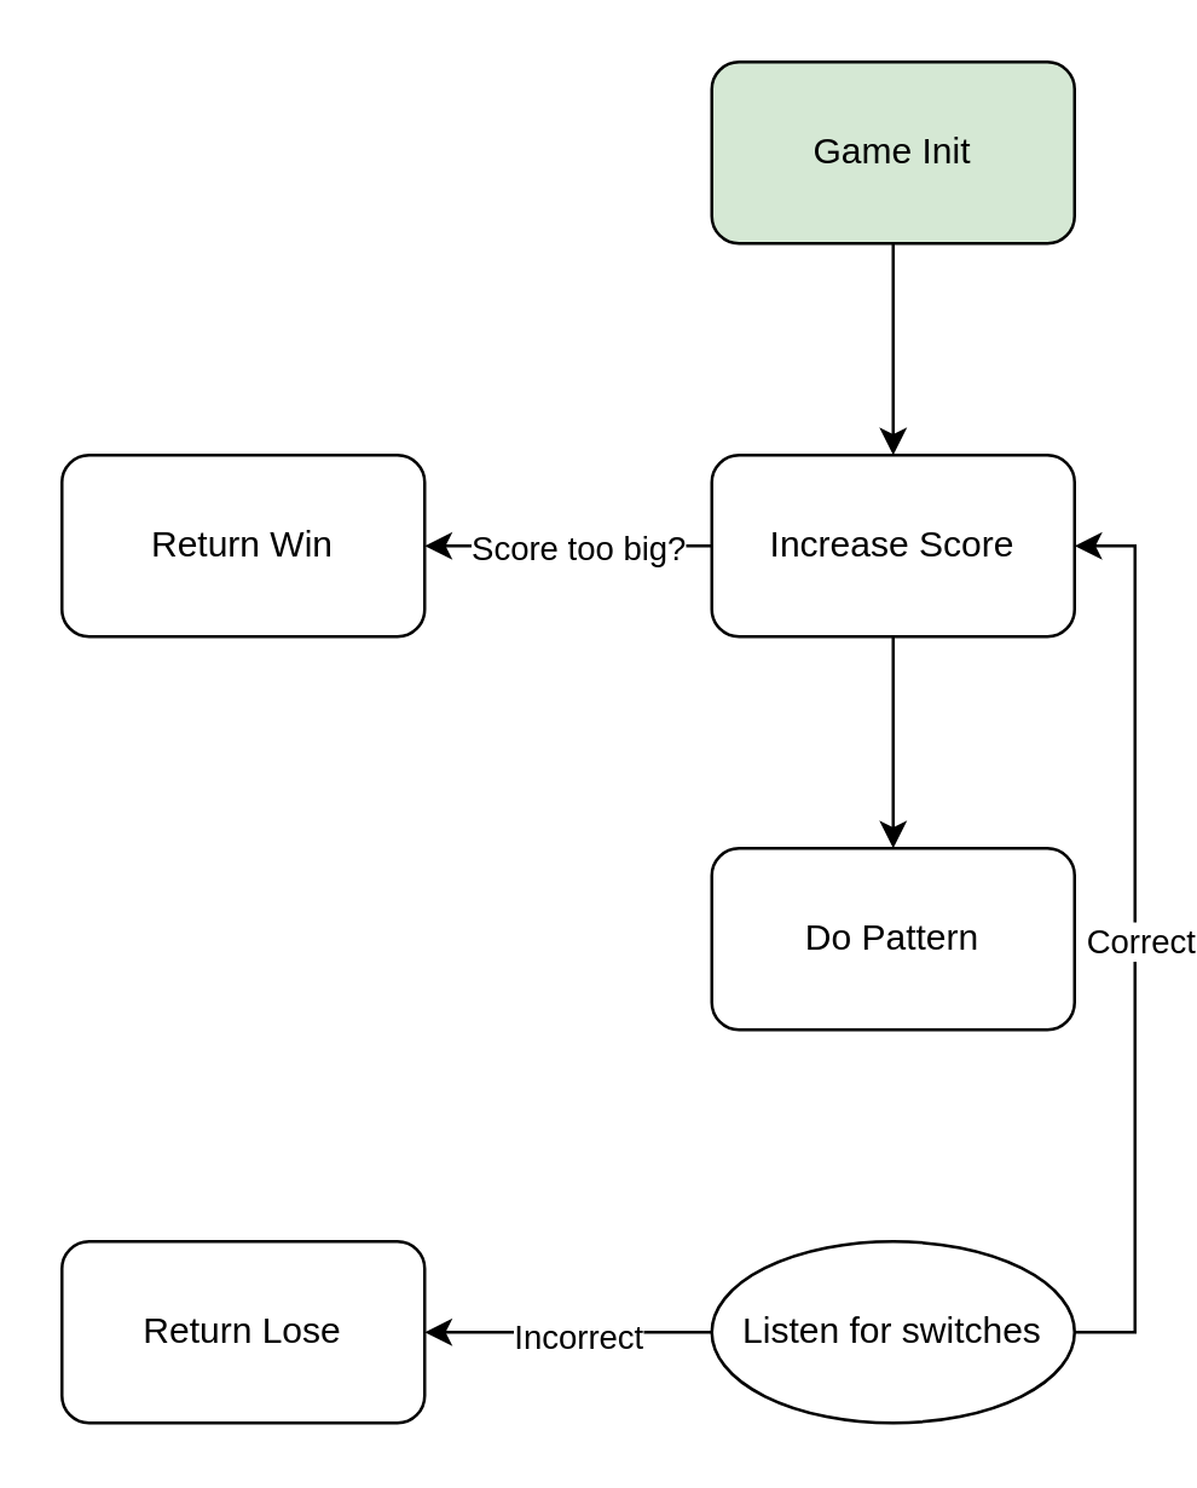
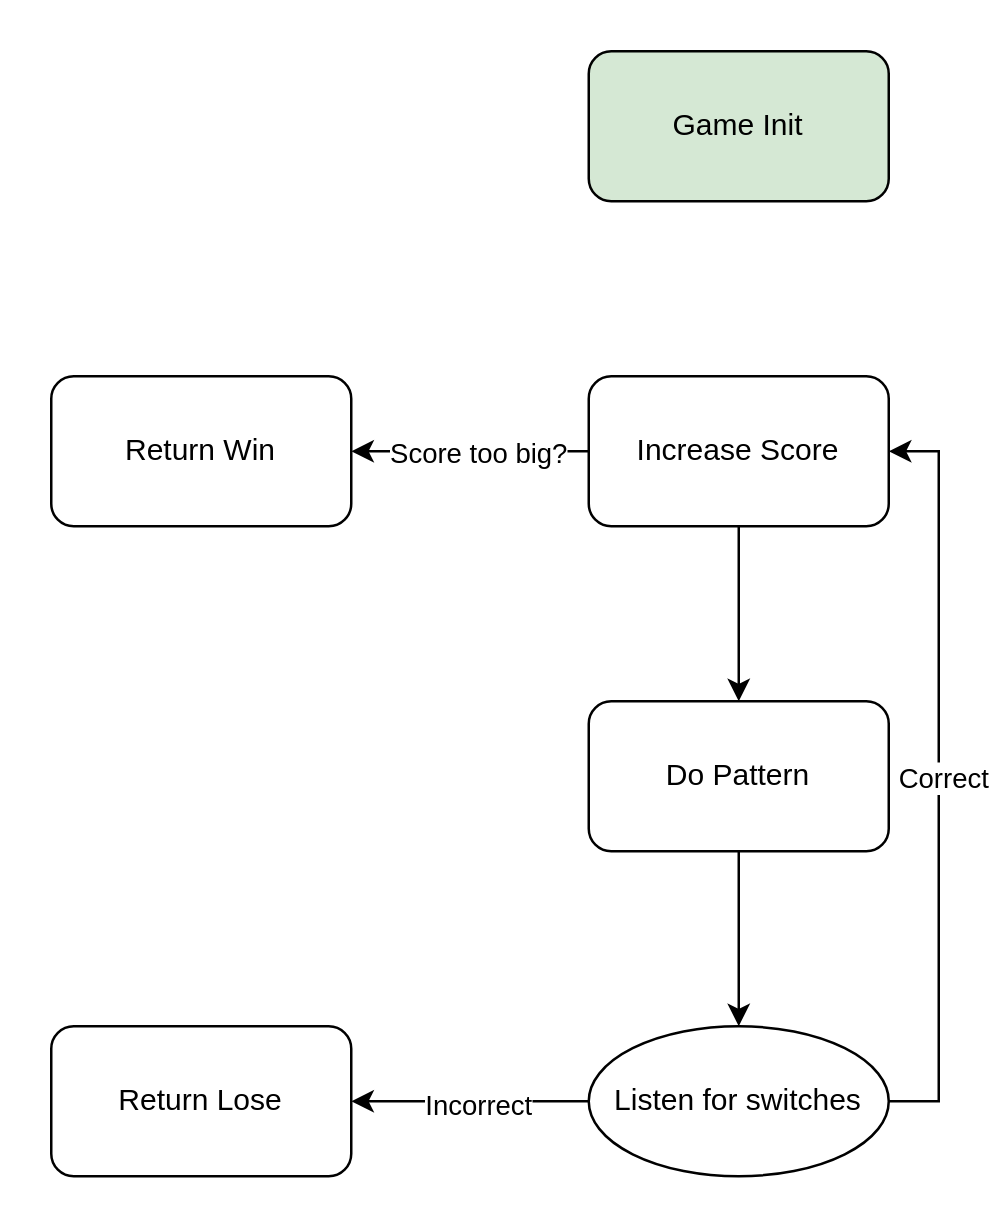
  <mxCell id="0" />
  <mxCell id="1" parent="0" />
- <mxCell id="2" style="edgeStyle=orthogonalEdgeStyle;rounded=0;orthogonalLoop=1;jettySize=auto;html=1;exitX=0.5;exitY=1;exitDx=0;exitDy=0;entryX=0.5;entryY=0;entryDx=0;entryDy=0;" edge="1" parent="1" source="3" target="7"><mxGeometry relative="1" as="geometry" /></mxCell>
  <mxCell id="3" value="Game Init" style="rounded=1;whiteSpace=wrap;html=1;fillColor=#d5e8d4;" vertex="1" parent="1"><mxGeometry x="235" y="20" width="120" height="60" as="geometry" /></mxCell>
  <mxCell id="4" style="edgeStyle=orthogonalEdgeStyle;rounded=0;orthogonalLoop=1;jettySize=auto;html=1;exitX=0;exitY=0.5;exitDx=0;exitDy=0;entryX=1;entryY=0.5;entryDx=0;entryDy=0;" edge="1" parent="1" source="7" target="8"><mxGeometry relative="1" as="geometry" /></mxCell>
  <mxCell id="5" value="Score too big?" style="edgeLabel;html=1;align=center;verticalAlign=middle;resizable=0;points=[];" vertex="1" connectable="0" parent="4"><mxGeometry x="0.072" relative="1" as="geometry"><mxPoint x="6" as="offset" /></mxGeometry></mxCell>
  <mxCell id="6" style="edgeStyle=orthogonalEdgeStyle;rounded=0;orthogonalLoop=1;jettySize=auto;html=1;exitX=0.5;exitY=1;exitDx=0;exitDy=0;entryX=0.5;entryY=0;entryDx=0;entryDy=0;" edge="1" parent="1" source="7" target="10"><mxGeometry relative="1" as="geometry" /></mxCell>
  <mxCell id="7" value="Increase Score" style="rounded=1;whiteSpace=wrap;html=1;" vertex="1" parent="1"><mxGeometry x="235" y="150" width="120" height="60" as="geometry" /></mxCell>
  <mxCell id="8" value="Return Win" style="rounded=1;whiteSpace=wrap;html=1;" vertex="1" parent="1"><mxGeometry x="20" y="150" width="120" height="60" as="geometry" /></mxCell>
+ <mxCell id="9" style="edgeStyle=orthogonalEdgeStyle;rounded=0;orthogonalLoop=1;jettySize=auto;html=1;exitX=0.5;exitY=1;exitDx=0;exitDy=0;entryX=0.5;entryY=0;entryDx=0;entryDy=0;" edge="1" parent="1" source="10" target="15"><mxGeometry relative="1" as="geometry" /></mxCell>
  <mxCell id="10" value="Do Pattern" style="rounded=1;whiteSpace=wrap;html=1;" vertex="1" parent="1"><mxGeometry x="235" y="280" width="120" height="60" as="geometry" /></mxCell>
  <mxCell id="11" style="edgeStyle=orthogonalEdgeStyle;rounded=0;orthogonalLoop=1;jettySize=auto;html=1;exitX=1;exitY=0.5;exitDx=0;exitDy=0;entryX=1;entryY=0.5;entryDx=0;entryDy=0;" edge="1" parent="1" source="15" target="7"><mxGeometry relative="1" as="geometry" /></mxCell>
  <mxCell id="12" value="Correct" style="edgeLabel;html=1;align=center;verticalAlign=middle;resizable=0;points=[];" vertex="1" connectable="0" parent="11"><mxGeometry x="-0.002" y="-1" relative="1" as="geometry"><mxPoint as="offset" /></mxGeometry></mxCell>
  <mxCell id="13" style="edgeStyle=orthogonalEdgeStyle;rounded=0;orthogonalLoop=1;jettySize=auto;html=1;exitX=0;exitY=0.5;exitDx=0;exitDy=0;entryX=1;entryY=0.5;entryDx=0;entryDy=0;" edge="1" parent="1" source="15" target="16"><mxGeometry relative="1" as="geometry" /></mxCell>
  <mxCell id="14" value="Incorrect" style="edgeLabel;html=1;align=center;verticalAlign=middle;resizable=0;points=[];" vertex="1" connectable="0" parent="13"><mxGeometry x="-0.048" y="1" relative="1" as="geometry"><mxPoint as="offset" /></mxGeometry></mxCell>
  <mxCell id="15" value="Listen for switches" style="ellipse;whiteSpace=wrap;html=1;" vertex="1" parent="1"><mxGeometry x="235" y="410" width="120" height="60" as="geometry" /></mxCell>
  <mxCell id="16" value="Return Lose" style="rounded=1;whiteSpace=wrap;html=1;" vertex="1" parent="1"><mxGeometry x="20" y="410" width="120" height="60" as="geometry" /></mxCell>
